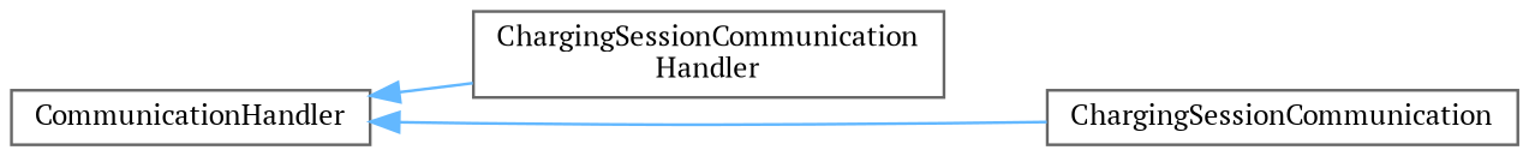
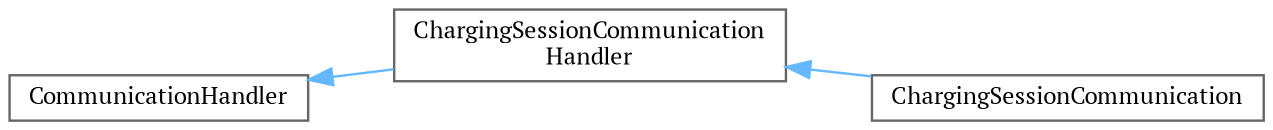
  digraph {
    fontname="PT Serif"
    rankdir=LR
    node [color=grey40 fillcolor=white fontname="PT Serif" fontsize=10 shape=box style=filled]
    edge [color=steelblue1 dir=back fontname="PT Serif" fontsize=10 labelfontname=Helvetica labelfontsize=10 style=solid]
    n1 [height=0.2 label=CommunicationHandler width=0.4]
    n2 [height=0.2 label="ChargingSessionCommunication\lHandler" width=0.4]
    n3 [height=0.2 label=ChargingSessionCommunication width=0.4]
    n1 -> n2
-   n1 -> n3
+   n2 -> n3
  }
